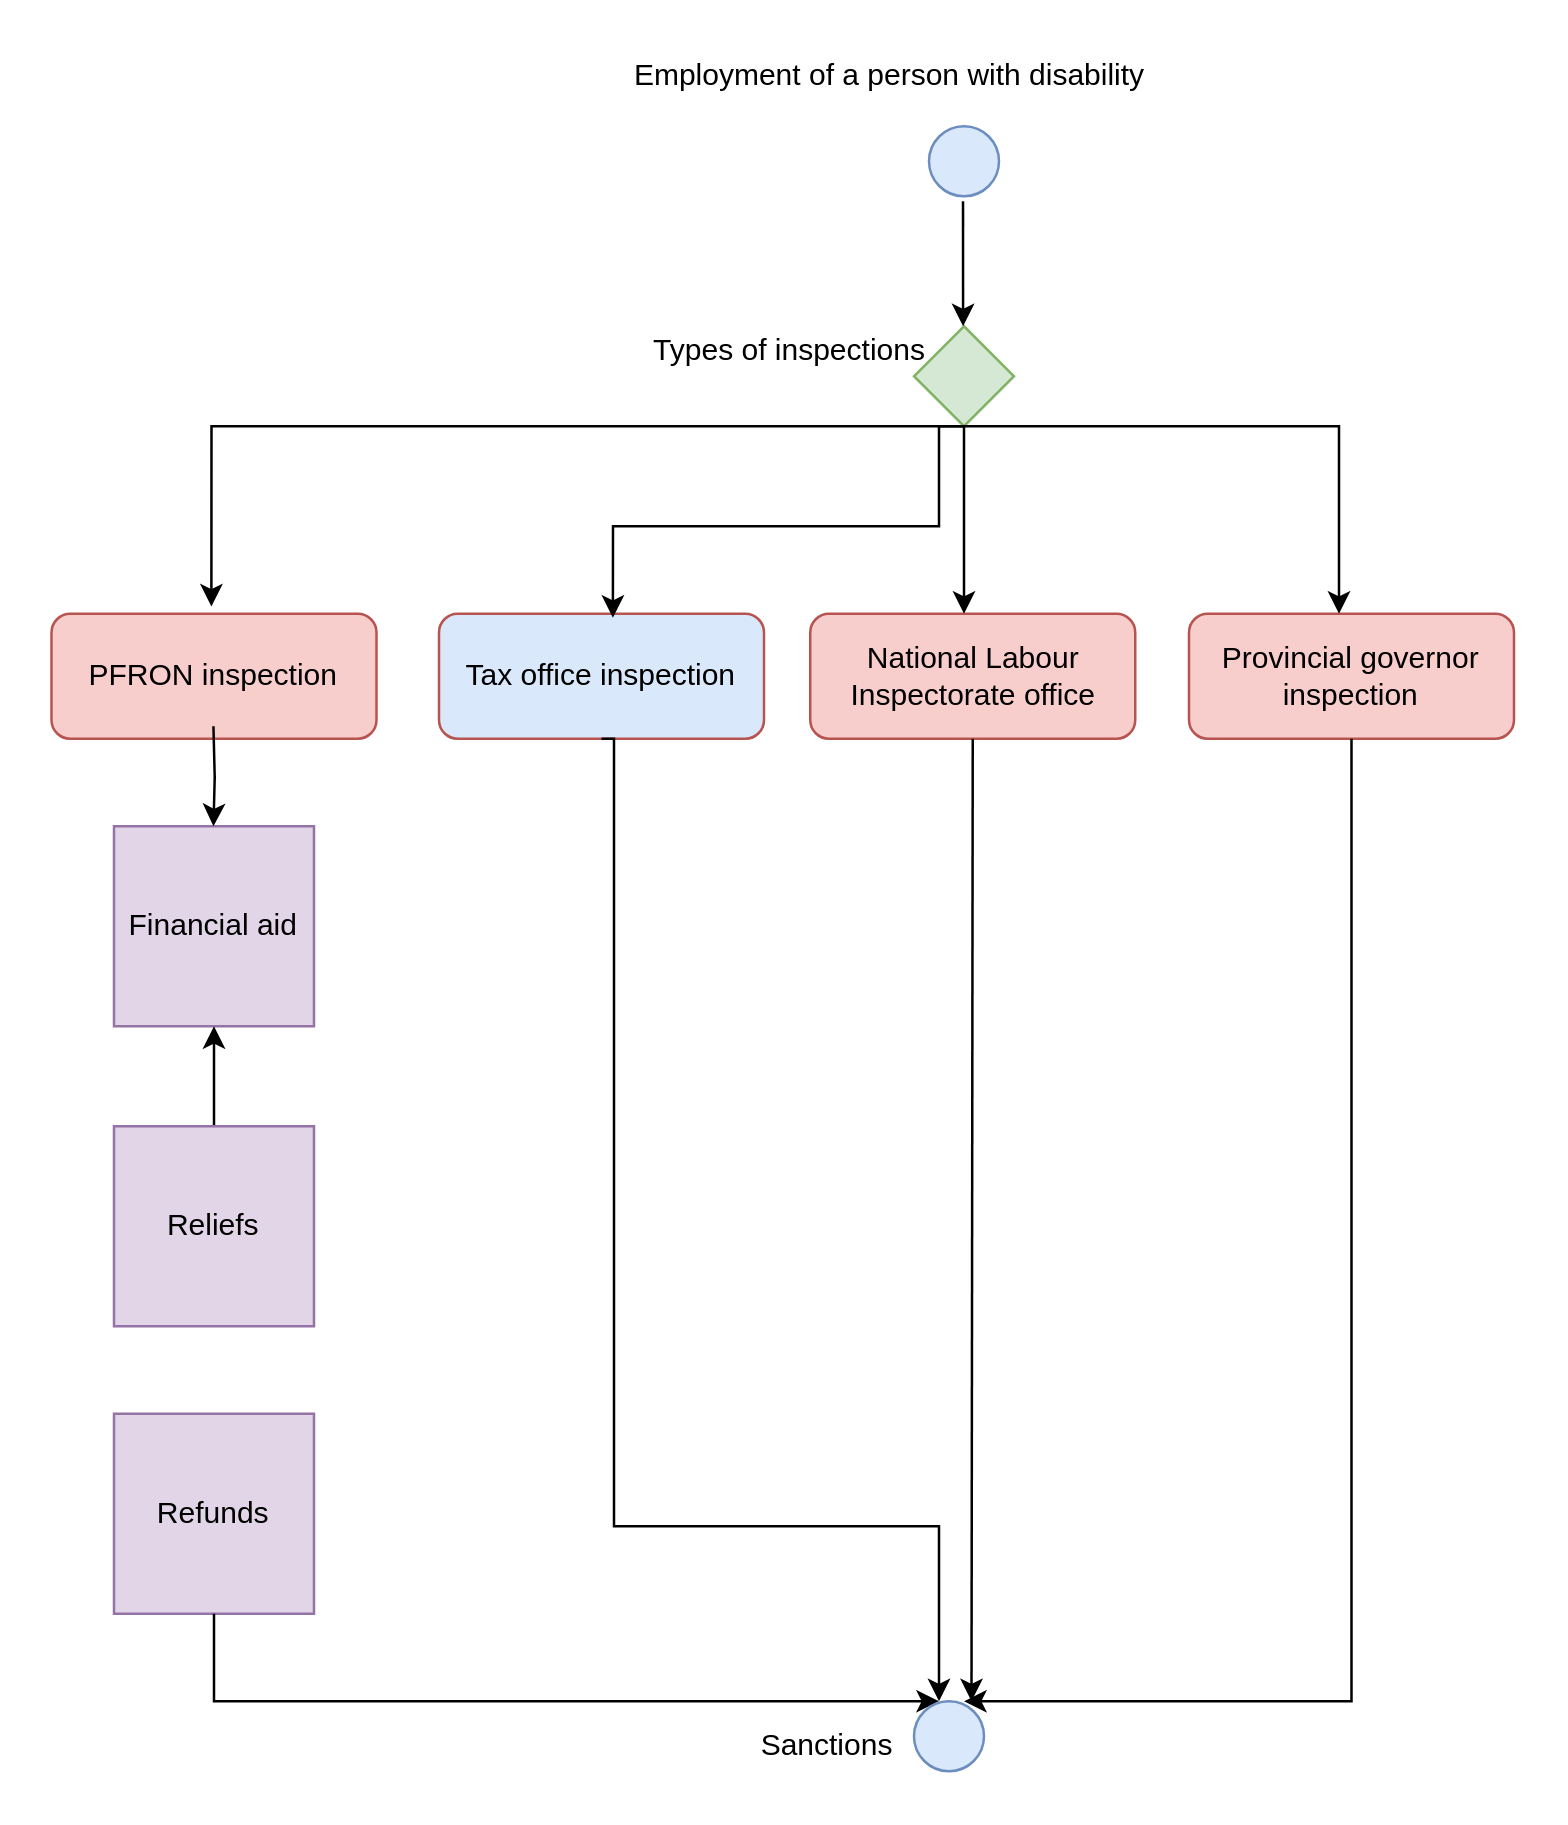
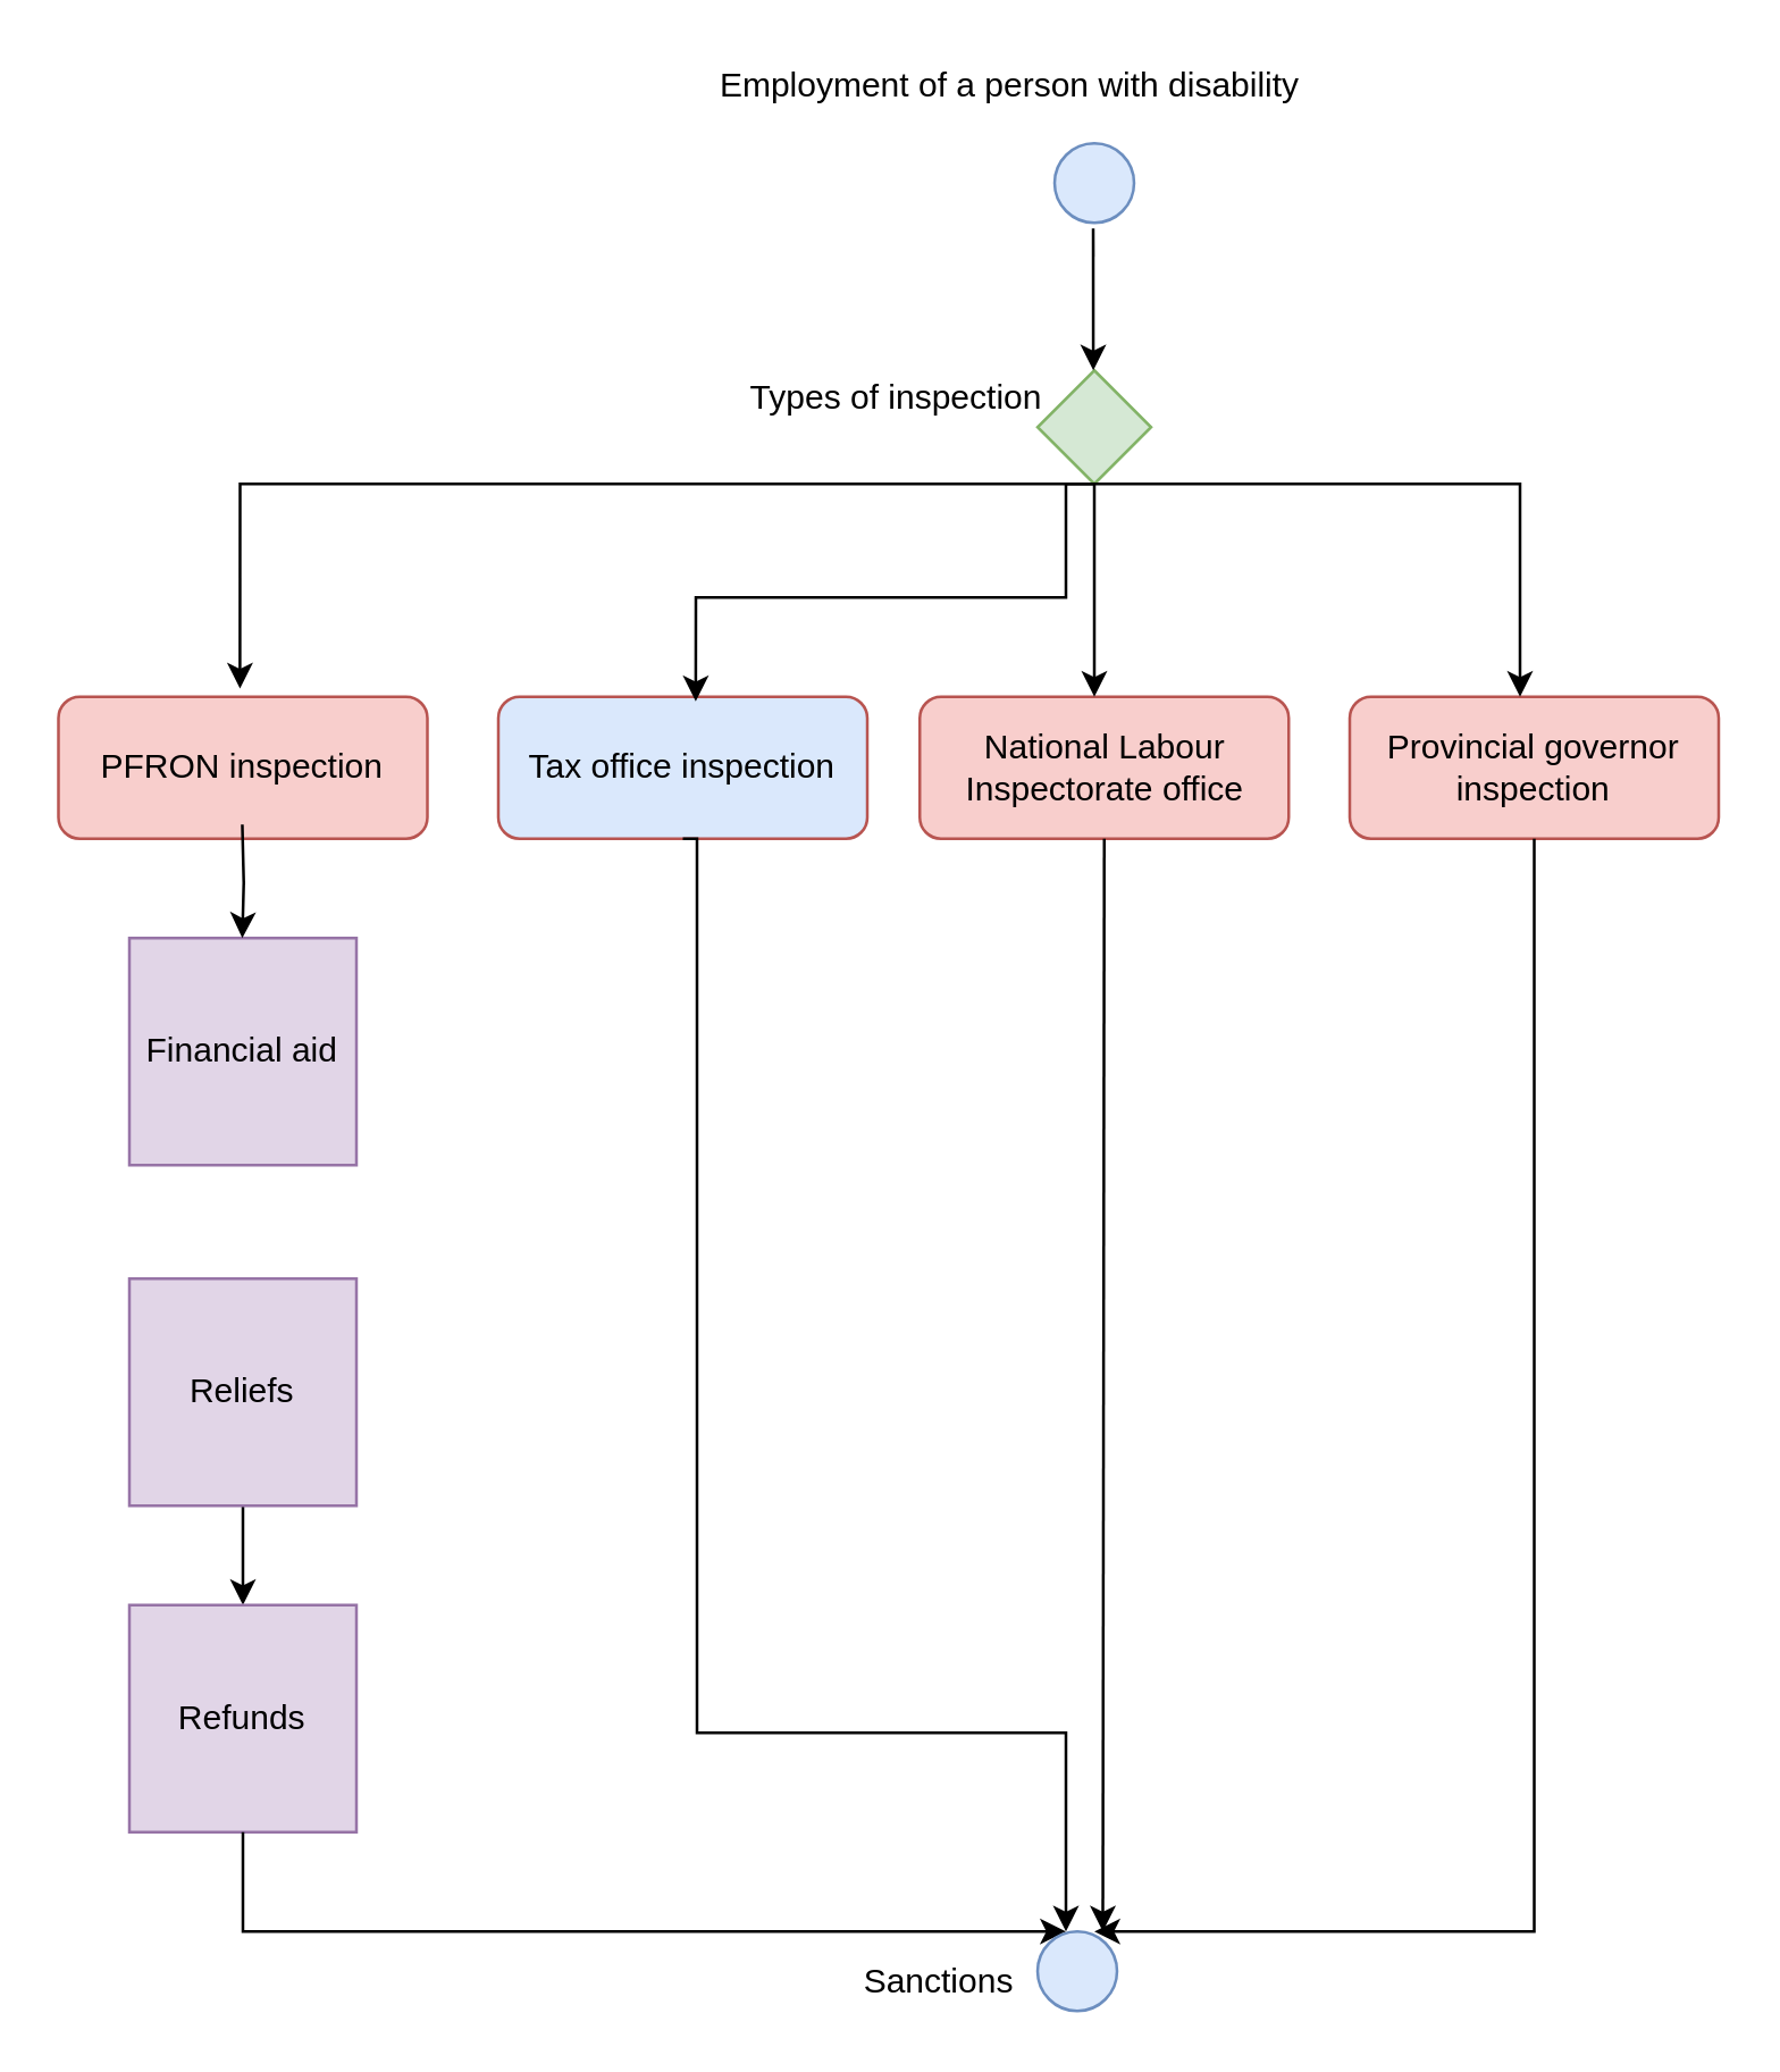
  <mxCell id="0" />
  <mxCell id="1" parent="0" />
  <mxCell id="2" value="Tax office inspection" style="rounded=1;whiteSpace=wrap;html=1;fontSize=12;glass=0;strokeWidth=1;shadow=0;fillColor=#dae8fc;strokeColor=#b85450;" parent="1" vertex="1"><mxGeometry x="175" y="245" width="130" height="50" as="geometry" /></mxCell>
  <mxCell id="3" value="National Labour Inspectorate office" style="rounded=1;whiteSpace=wrap;html=1;fontSize=12;glass=0;strokeWidth=1;shadow=0;fillColor=#f8cecc;strokeColor=#b85450;" parent="1" vertex="1"><mxGeometry x="323.5" y="245" width="130" height="50" as="geometry" /></mxCell>
  <mxCell id="4" value="Provincial governor inspection" style="rounded=1;whiteSpace=wrap;html=1;fontSize=12;glass=0;strokeWidth=1;shadow=0;fillColor=#f8cecc;strokeColor=#b85450;" parent="1" vertex="1"><mxGeometry x="475" y="245" width="130" height="50" as="geometry" /></mxCell>
  <mxCell id="5" value="PFRON inspection" style="rounded=1;whiteSpace=wrap;html=1;fontSize=12;glass=0;strokeWidth=1;shadow=0;fillColor=#f8cecc;strokeColor=#b85450;" parent="1" vertex="1"><mxGeometry x="20" y="245" width="130" height="50" as="geometry" /></mxCell>
  <mxCell id="6" value="" style="ellipse;whiteSpace=wrap;html=1;aspect=fixed;fillColor=#dae8fc;strokeColor=#6c8ebf;" parent="1" vertex="1"><mxGeometry x="371" y="50" width="28" height="28" as="geometry" /></mxCell>
  <mxCell id="7" value="Employment of a person with disability" style="text;html=1;align=center;verticalAlign=middle;resizable=0;points=[];autosize=1;strokeColor=none;fillColor=none;" parent="1" vertex="1"><mxGeometry x="245" width="220" height="20" as="geometry" y="20" /></mxCell>
  <mxCell id="8" value="" style="rhombus;whiteSpace=wrap;html=1;fillColor=#d5e8d4;strokeColor=#82b366;" parent="1" vertex="1"><mxGeometry x="365" y="130" width="40" height="40" as="geometry" /></mxCell>
  <mxCell id="9" value="" style="edgeStyle=orthogonalEdgeStyle;rounded=0;orthogonalLoop=1;jettySize=auto;html=1;" parent="1" target="3" edge="1"><mxGeometry relative="1" as="geometry"><mxPoint x="385" y="170" as="sourcePoint" /><Array as="points"><mxPoint x="385" y="170" /><mxPoint x="385" y="170" /></Array></mxGeometry></mxCell>
- <mxCell id="10" value="Types of inspections" style="text;html=1;align=center;verticalAlign=middle;resizable=0;points=[];autosize=1;strokeColor=none;fillColor=none;" parent="1" vertex="1"><mxGeometry x="255" y="130" width="120" height="20" as="geometry" /></mxCell>
+ <mxCell id="10" value="Types of inspection" style="text;html=1;align=center;verticalAlign=middle;resizable=0;points=[];autosize=1;strokeColor=none;fillColor=none;" parent="1" vertex="1"><mxGeometry x="255" y="130" width="120" height="20" as="geometry" /></mxCell>
  <mxCell id="11" value="" style="edgeStyle=orthogonalEdgeStyle;rounded=0;orthogonalLoop=1;jettySize=auto;html=1;" parent="1" target="4" edge="1"><mxGeometry relative="1" as="geometry"><mxPoint x="385" y="170" as="sourcePoint" /><mxPoint x="395" y="260" as="targetPoint" /><Array as="points"><mxPoint x="535" y="170" /></Array></mxGeometry></mxCell>
  <mxCell id="12" value="" style="edgeStyle=orthogonalEdgeStyle;rounded=0;orthogonalLoop=1;jettySize=auto;html=1;entryX=0.492;entryY=-0.058;entryDx=0;entryDy=0;entryPerimeter=0;" parent="1" target="5" edge="1"><mxGeometry relative="1" as="geometry"><mxPoint x="385" y="170" as="sourcePoint" /><mxPoint x="85" y="240" as="targetPoint" /><Array as="points"><mxPoint x="84" y="170" /></Array></mxGeometry></mxCell>
  <mxCell id="13" value="" style="edgeStyle=orthogonalEdgeStyle;rounded=0;orthogonalLoop=1;jettySize=auto;html=1;entryX=0.535;entryY=0.032;entryDx=0;entryDy=0;entryPerimeter=0;" parent="1" target="2" edge="1"><mxGeometry relative="1" as="geometry"><mxPoint x="385" y="170" as="sourcePoint" /><mxPoint x="245" y="240" as="targetPoint" /><Array as="points"><mxPoint x="375" y="170" /><mxPoint x="375" y="210" /><mxPoint x="245" y="210" /></Array></mxGeometry></mxCell>
  <mxCell id="14" value="Financial aid" style="whiteSpace=wrap;html=1;aspect=fixed;fillColor=#e1d5e7;strokeColor=#9673a6;" parent="1" vertex="1"><mxGeometry x="45" y="330" width="80" height="80" as="geometry" /></mxCell>
- <mxCell id="15" value="" style="edgeStyle=orthogonalEdgeStyle;rounded=0;orthogonalLoop=1;jettySize=auto;html=1;" parent="1" source="16" target="14" edge="1"><mxGeometry relative="1" as="geometry" /></mxCell>
+ <mxCell id="15" value="" style="edgeStyle=orthogonalEdgeStyle;rounded=0;orthogonalLoop=1;jettySize=auto;html=1;" parent="1" source="16" target="17" edge="1"><mxGeometry relative="1" as="geometry" /></mxCell>
  <mxCell id="16" value="Reliefs" style="whiteSpace=wrap;html=1;aspect=fixed;fillColor=#e1d5e7;strokeColor=#9673a6;" parent="1" vertex="1"><mxGeometry x="45" y="450" width="80" height="80" as="geometry" /></mxCell>
  <mxCell id="17" value="Refunds" style="whiteSpace=wrap;html=1;aspect=fixed;fillColor=#e1d5e7;strokeColor=#9673a6;" parent="1" vertex="1"><mxGeometry x="45" y="565" width="80" height="80" as="geometry" /></mxCell>
  <mxCell id="18" value="" style="edgeStyle=orthogonalEdgeStyle;rounded=0;orthogonalLoop=1;jettySize=auto;html=1;" parent="1" edge="1"><mxGeometry relative="1" as="geometry"><mxPoint x="84.78" y="290" as="sourcePoint" /><mxPoint x="84.78" y="330" as="targetPoint" /></mxGeometry></mxCell>
  <mxCell id="19" value="" style="edgeStyle=orthogonalEdgeStyle;rounded=0;orthogonalLoop=1;jettySize=auto;html=1;exitX=0.5;exitY=1;exitDx=0;exitDy=0;" parent="1" source="2" edge="1"><mxGeometry relative="1" as="geometry"><mxPoint x="105" y="430" as="sourcePoint" /><mxPoint x="375" y="680" as="targetPoint" /><Array as="points"><mxPoint x="245" y="295" /><mxPoint x="245" y="610" /><mxPoint x="375" y="610" /><mxPoint x="375" y="660" /></Array></mxGeometry></mxCell>
  <mxCell id="20" value="" style="edgeStyle=orthogonalEdgeStyle;rounded=0;orthogonalLoop=1;jettySize=auto;html=1;exitX=0.5;exitY=1;exitDx=0;exitDy=0;" parent="1" source="3" edge="1"><mxGeometry relative="1" as="geometry"><mxPoint x="389" y="300" as="sourcePoint" /><mxPoint x="388" y="680" as="targetPoint" /><Array as="points" /></mxGeometry></mxCell>
  <mxCell id="21" value="" style="edgeStyle=orthogonalEdgeStyle;rounded=0;orthogonalLoop=1;jettySize=auto;html=1;exitX=0.5;exitY=1;exitDx=0;exitDy=0;" parent="1" source="17" edge="1"><mxGeometry relative="1" as="geometry"><mxPoint x="85" y="660" as="sourcePoint" /><mxPoint x="375" y="680" as="targetPoint" /><Array as="points"><mxPoint x="85" y="680" /><mxPoint x="365" y="680" /></Array></mxGeometry></mxCell>
  <mxCell id="22" value="" style="ellipse;whiteSpace=wrap;html=1;aspect=fixed;fillColor=#dae8fc;strokeColor=#6c8ebf;" parent="1" vertex="1"><mxGeometry x="365" y="680" width="28" height="28" as="geometry" /></mxCell>
  <mxCell id="23" value="" style="edgeStyle=orthogonalEdgeStyle;rounded=0;orthogonalLoop=1;jettySize=auto;html=1;" parent="1" edge="1"><mxGeometry relative="1" as="geometry"><mxPoint x="384.64" y="90" as="sourcePoint" /><mxPoint x="384.64" y="130" as="targetPoint" /><Array as="points"><mxPoint x="384.64" y="80" /><mxPoint x="384.64" y="80" /></Array></mxGeometry></mxCell>
  <mxCell id="24" value="" style="edgeStyle=orthogonalEdgeStyle;rounded=0;orthogonalLoop=1;jettySize=auto;html=1;exitX=0.5;exitY=1;exitDx=0;exitDy=0;" parent="1" source="4" edge="1"><mxGeometry relative="1" as="geometry"><mxPoint x="398.5" y="305" as="sourcePoint" /><mxPoint x="385" y="680" as="targetPoint" /><Array as="points"><mxPoint x="540" y="680" /><mxPoint x="398" y="680" /></Array></mxGeometry></mxCell>
  <mxCell id="25" value="Sanctions" style="text;html=1;align=center;verticalAlign=middle;resizable=0;points=[];autosize=1;strokeColor=none;fillColor=none;" parent="1" vertex="1"><mxGeometry x="295" y="688" width="70" height="20" as="geometry" /></mxCell>
